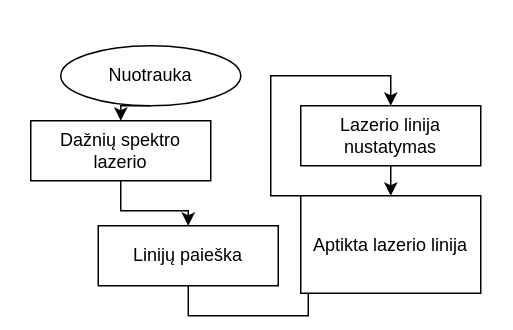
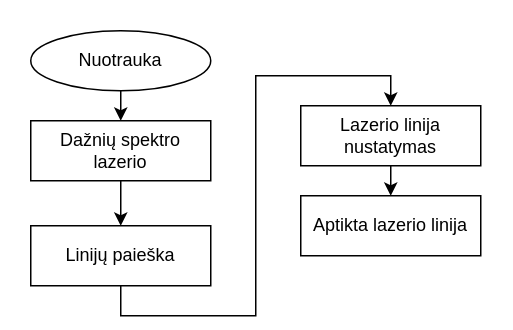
  <mxCell id="0" />
  <mxCell id="1" parent="0" />
  <mxCell id="2" style="edgeStyle=orthogonalEdgeStyle;rounded=0;orthogonalLoop=1;jettySize=auto;html=1;exitX=0.5;exitY=1;exitDx=0;exitDy=0;entryX=0.5;entryY=0;entryDx=0;entryDy=0;" parent="1" source="3" target="5" edge="1"><mxGeometry relative="1" as="geometry" /></mxCell>
  <mxCell id="3" value="Dažnių spektro lazerio" style="rounded=0;whiteSpace=wrap;html=1;" parent="1" vertex="1"><mxGeometry x="20" y="80" width="120" height="40" as="geometry" /></mxCell>
  <mxCell id="4" style="edgeStyle=orthogonalEdgeStyle;rounded=0;orthogonalLoop=1;jettySize=auto;html=1;exitX=0.5;exitY=1;exitDx=0;exitDy=0;entryX=0.5;entryY=0;entryDx=0;entryDy=0;" parent="1" source="5" target="7" edge="1"><mxGeometry relative="1" as="geometry" /></mxCell>
- <mxCell id="5" value="Linijų paieška" style="rounded=0;whiteSpace=wrap;html=1;" parent="1" vertex="1"><mxGeometry x="65" y="150" width="120" height="40" as="geometry" /></mxCell>
+ <mxCell id="5" value="Linijų paieška" style="rounded=0;whiteSpace=wrap;html=1;" parent="1" vertex="1"><mxGeometry x="20" y="150" width="120" height="40" as="geometry" /></mxCell>
  <mxCell id="6" style="edgeStyle=orthogonalEdgeStyle;rounded=0;orthogonalLoop=1;jettySize=auto;html=1;exitX=0.5;exitY=1;exitDx=0;exitDy=0;entryX=0.5;entryY=0;entryDx=0;entryDy=0;" edge="1" parent="1" source="7" target="10"><mxGeometry relative="1" as="geometry" /></mxCell>
  <mxCell id="7" value="Lazerio linija nustatymas" style="rounded=0;whiteSpace=wrap;html=1;" parent="1" vertex="1"><mxGeometry x="200" y="70" width="120" height="40" as="geometry" /></mxCell>
  <mxCell id="8" style="edgeStyle=orthogonalEdgeStyle;rounded=0;orthogonalLoop=1;jettySize=auto;html=1;exitX=0.5;exitY=1;exitDx=0;exitDy=0;entryX=0.5;entryY=0;entryDx=0;entryDy=0;" edge="1" parent="1" source="9" target="3"><mxGeometry relative="1" as="geometry" /></mxCell>
- <mxCell id="9" value="Nuotrauka" style="ellipse;whiteSpace=wrap;html=1;" vertex="1" parent="1"><mxGeometry x="40" y="30" width="120" height="40" as="geometry" /></mxCell>
- <mxCell id="10" value="Aptikta lazerio linija" style="rounded=0;whiteSpace=wrap;html=1;" vertex="1" parent="1"><mxGeometry x="200" y="130" width="120" height="65" as="geometry" /></mxCell>
+ <mxCell id="9" value="Nuotrauka" style="ellipse;whiteSpace=wrap;html=1;" vertex="1" parent="1"><mxGeometry x="20" y="20" width="120" height="40" as="geometry" /></mxCell>
+ <mxCell id="10" value="Aptikta lazerio linija" style="rounded=0;whiteSpace=wrap;html=1;" vertex="1" parent="1"><mxGeometry x="200" y="130" width="120" height="40" as="geometry" /></mxCell>
